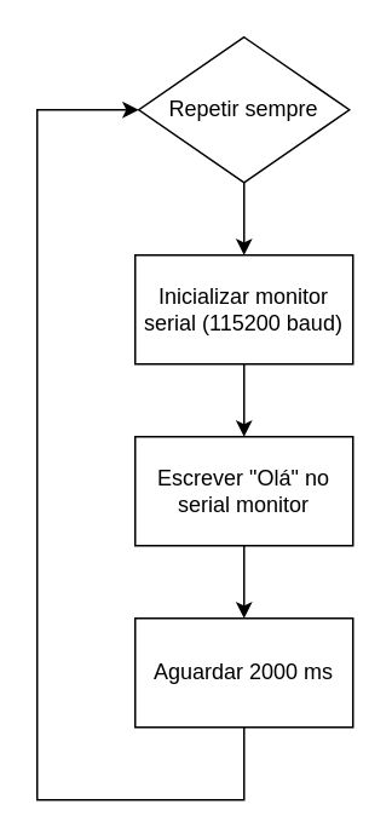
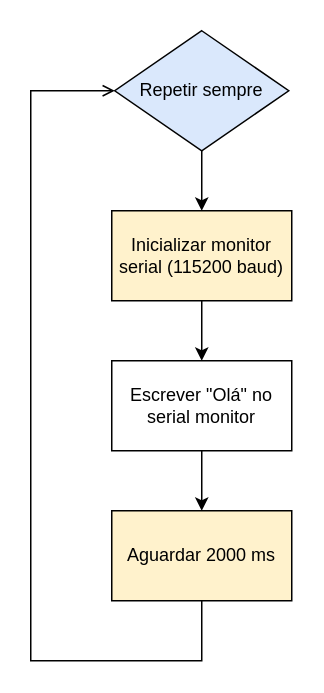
  <mxCell id="0" />
  <mxCell id="1" parent="0" />
  <mxCell id="2" style="edgeStyle=orthogonalEdgeStyle;rounded=0;orthogonalLoop=1;jettySize=auto;html=1;entryX=0.5;entryY=0;entryDx=0;entryDy=0;" edge="1" parent="1" source="3" target="5"><mxGeometry relative="1" as="geometry" /></mxCell>
- <mxCell id="3" value="Inicializar monitor serial (115200 baud)" style="rounded=0;whiteSpace=wrap;html=1;" vertex="1" parent="1"><mxGeometry x="74" y="140" width="120" height="60" as="geometry" /></mxCell>
+ <mxCell id="3" value="Inicializar monitor serial (115200 baud)" style="rounded=0;whiteSpace=wrap;html=1;fillColor=#fff2cc;" vertex="1" parent="1"><mxGeometry x="74" y="140" width="120" height="60" as="geometry" /></mxCell>
  <mxCell id="4" style="edgeStyle=orthogonalEdgeStyle;rounded=0;orthogonalLoop=1;jettySize=auto;html=1;entryX=0.5;entryY=0;entryDx=0;entryDy=0;" edge="1" parent="1" source="5" target="7"><mxGeometry relative="1" as="geometry" /></mxCell>
  <mxCell id="5" value="Escrever &quot;Olá&quot; no serial monitor" style="rounded=0;whiteSpace=wrap;html=1;" vertex="1" parent="1"><mxGeometry x="74" y="240" width="120" height="60" as="geometry" /></mxCell>
- <mxCell id="6" style="edgeStyle=orthogonalEdgeStyle;rounded=0;orthogonalLoop=1;jettySize=auto;html=1;entryX=0;entryY=0.5;entryDx=0;entryDy=0;" edge="1" parent="1" source="7" target="9"><mxGeometry relative="1" as="geometry"><Array as="points"><mxPoint x="134" y="440" /><mxPoint x="20" y="440" /><mxPoint x="20" y="60" /></Array></mxGeometry></mxCell>
- <mxCell id="7" value="Aguardar 2000 ms" style="rounded=0;whiteSpace=wrap;html=1;" vertex="1" parent="1"><mxGeometry x="74" y="340" width="120" height="60" as="geometry" /></mxCell>
+ <mxCell id="6" style="edgeStyle=orthogonalEdgeStyle;rounded=0;orthogonalLoop=1;jettySize=auto;html=1;entryX=0;entryY=0.5;entryDx=0;entryDy=0;endArrow=open;" edge="1" parent="1" source="7" target="9"><mxGeometry relative="1" as="geometry"><Array as="points"><mxPoint x="134" y="440" /><mxPoint x="20" y="440" /><mxPoint x="20" y="60" /></Array></mxGeometry></mxCell>
+ <mxCell id="7" value="Aguardar 2000 ms" style="rounded=0;whiteSpace=wrap;html=1;fillColor=#fff2cc;" vertex="1" parent="1"><mxGeometry x="74" y="340" width="120" height="60" as="geometry" /></mxCell>
  <mxCell id="8" style="edgeStyle=orthogonalEdgeStyle;rounded=0;orthogonalLoop=1;jettySize=auto;html=1;entryX=0.5;entryY=0;entryDx=0;entryDy=0;" edge="1" parent="1" source="9" target="3"><mxGeometry relative="1" as="geometry" /></mxCell>
- <mxCell id="9" value="Repetir sempre" style="rhombus;whiteSpace=wrap;html=1;" vertex="1" parent="1"><mxGeometry x="76" y="20" width="116" height="80" as="geometry" /></mxCell>
+ <mxCell id="9" value="Repetir sempre" style="rhombus;whiteSpace=wrap;html=1;fillColor=#dae8fc;" vertex="1" parent="1"><mxGeometry x="76" y="20" width="116" height="80" as="geometry" /></mxCell>
